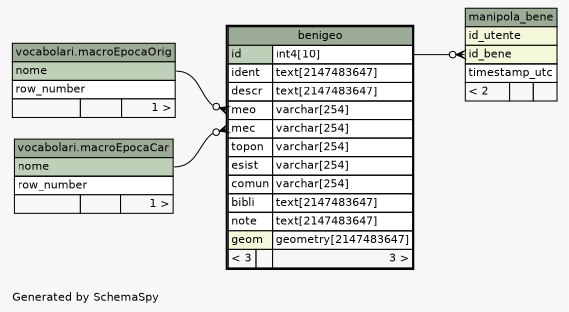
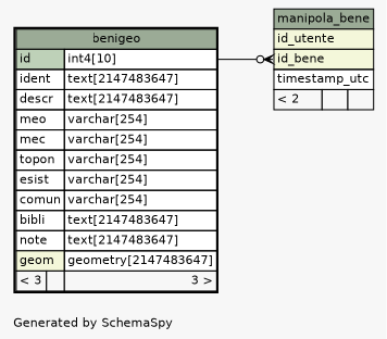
  digraph {
    bgcolor="#f7f7f7"
    fontname=Helvetica
    fontsize=11
    label="\nGenerated by SchemaSpy"
    labeljust=l
    nodesep=0.18
    rankdir=RL
    ranksep=0.46
    node [fontname=Helvetica fontsize=11 shape=plaintext]
    edge [arrowhead=none arrowsize=0.8 arrowtail=crowodot dir=back headport="nome:e"]
    n1 [label=<     <TABLE BORDER="2" CELLBORDER="1" CELLSPACING="0" BGCOLOR="#ffffff">       <TR><TD COLSPAN="3" BGCOLOR="#9bab96" ALIGN="CENTER">benigeo</TD></TR>       <TR><TD PORT="id" COLSPAN="2" BGCOLOR="#bed1b8" ALIGN="LEFT">id</TD><TD PORT="id.type" ALIGN="LEFT">int4[10]</TD></TR>       <TR><TD PORT="ident" COLSPAN="2" ALIGN="LEFT">ident</TD><TD PORT="ident.type" ALIGN="LEFT">text[2147483647]</TD></TR>       <TR><TD PORT="descr" COLSPAN="2" ALIGN="LEFT">descr</TD><TD PORT="descr.type" ALIGN="LEFT">text[2147483647]</TD></TR>       <TR><TD PORT="meo" COLSPAN="2" ALIGN="LEFT">meo</TD><TD PORT="meo.type" ALIGN="LEFT">varchar[254]</TD></TR>       <TR><TD PORT="mec" COLSPAN="2" ALIGN="LEFT">mec</TD><TD PORT="mec.type" ALIGN="LEFT">varchar[254]</TD></TR>       <TR><TD PORT="topon" COLSPAN="2" ALIGN="LEFT">topon</TD><TD PORT="topon.type" ALIGN="LEFT">varchar[254]</TD></TR>       <TR><TD PORT="esist" COLSPAN="2" ALIGN="LEFT">esist</TD><TD PORT="esist.type" ALIGN="LEFT">varchar[254]</TD></TR>       <TR><TD PORT="comun" COLSPAN="2" ALIGN="LEFT">comun</TD><TD PORT="comun.type" ALIGN="LEFT">varchar[254]</TD></TR>       <TR><TD PORT="bibli" COLSPAN="2" ALIGN="LEFT">bibli</TD><TD PORT="bibli.type" ALIGN="LEFT">text[2147483647]</TD></TR>       <TR><TD PORT="note" COLSPAN="2" ALIGN="LEFT">note</TD><TD PORT="note.type" ALIGN="LEFT">text[2147483647]</TD></TR>       <TR><TD PORT="geom" COLSPAN="2" BGCOLOR="#f4f7da" ALIGN="LEFT">geom</TD><TD PORT="geom.type" ALIGN="LEFT">geometry[2147483647]</TD></TR>       <TR><TD ALIGN="LEFT" BGCOLOR="#f7f7f7">&lt; 3</TD><TD ALIGN="RIGHT" BGCOLOR="#f7f7f7">  </TD><TD ALIGN="RIGHT" BGCOLOR="#f7f7f7">3 &gt;</TD></TR>     </TABLE>>]
-   n2 [label=<     <TABLE BORDER="0" CELLBORDER="1" CELLSPACING="0" BGCOLOR="#ffffff">       <TR><TD COLSPAN="3" BGCOLOR="#9bab96" ALIGN="CENTER">vocabolari.macroEpocaCar</TD></TR>       <TR><TD PORT="nome" COLSPAN="3" BGCOLOR="#bed1b8" ALIGN="LEFT">nome</TD></TR>       <TR><TD PORT="row_number" COLSPAN="3" ALIGN="LEFT">row_number</TD></TR>       <TR><TD ALIGN="LEFT" BGCOLOR="#f7f7f7">  </TD><TD ALIGN="RIGHT" BGCOLOR="#f7f7f7">  </TD><TD ALIGN="RIGHT" BGCOLOR="#f7f7f7">1 &gt;</TD></TR>     </TABLE>>]
-   n3 [label=<     <TABLE BORDER="0" CELLBORDER="1" CELLSPACING="0" BGCOLOR="#ffffff">       <TR><TD COLSPAN="3" BGCOLOR="#9bab96" ALIGN="CENTER">vocabolari.macroEpocaOrig</TD></TR>       <TR><TD PORT="nome" COLSPAN="3" BGCOLOR="#bed1b8" ALIGN="LEFT">nome</TD></TR>       <TR><TD PORT="row_number" COLSPAN="3" ALIGN="LEFT">row_number</TD></TR>       <TR><TD ALIGN="LEFT" BGCOLOR="#f7f7f7">  </TD><TD ALIGN="RIGHT" BGCOLOR="#f7f7f7">  </TD><TD ALIGN="RIGHT" BGCOLOR="#f7f7f7">1 &gt;</TD></TR>     </TABLE>>]
    n4 [label=<     <TABLE BORDER="0" CELLBORDER="1" CELLSPACING="0" BGCOLOR="#ffffff">       <TR><TD COLSPAN="3" BGCOLOR="#9bab96" ALIGN="CENTER">manipola_bene</TD></TR>       <TR><TD PORT="id_utente" COLSPAN="3" BGCOLOR="#f4f7da" ALIGN="LEFT">id_utente</TD></TR>       <TR><TD PORT="id_bene" COLSPAN="3" BGCOLOR="#f4f7da" ALIGN="LEFT">id_bene</TD></TR>       <TR><TD PORT="timestamp_utc" COLSPAN="3" ALIGN="LEFT">timestamp_utc</TD></TR>       <TR><TD ALIGN="LEFT" BGCOLOR="#f7f7f7">&lt; 2</TD><TD ALIGN="RIGHT" BGCOLOR="#f7f7f7">  </TD><TD ALIGN="RIGHT" BGCOLOR="#f7f7f7">  </TD></TR>     </TABLE>>]
-   n1 -> n2 [tailport="mec:w"]
-   n1 -> n3 [tailport="meo:w"]
    n4 -> n1 [headport="id.type:e" tailport="id_bene:w"]
  }
